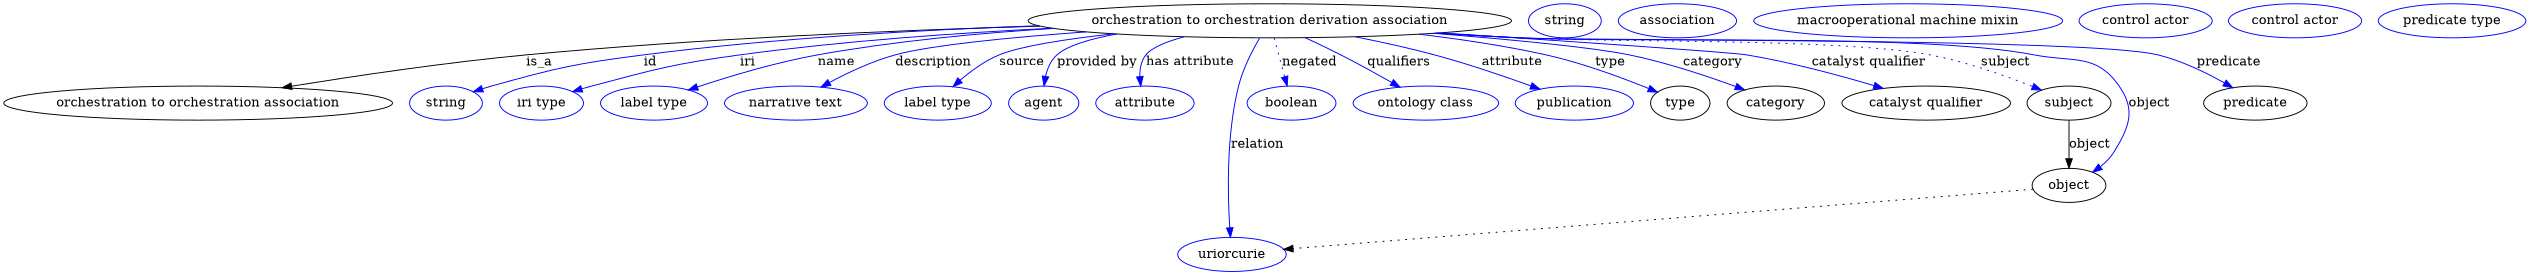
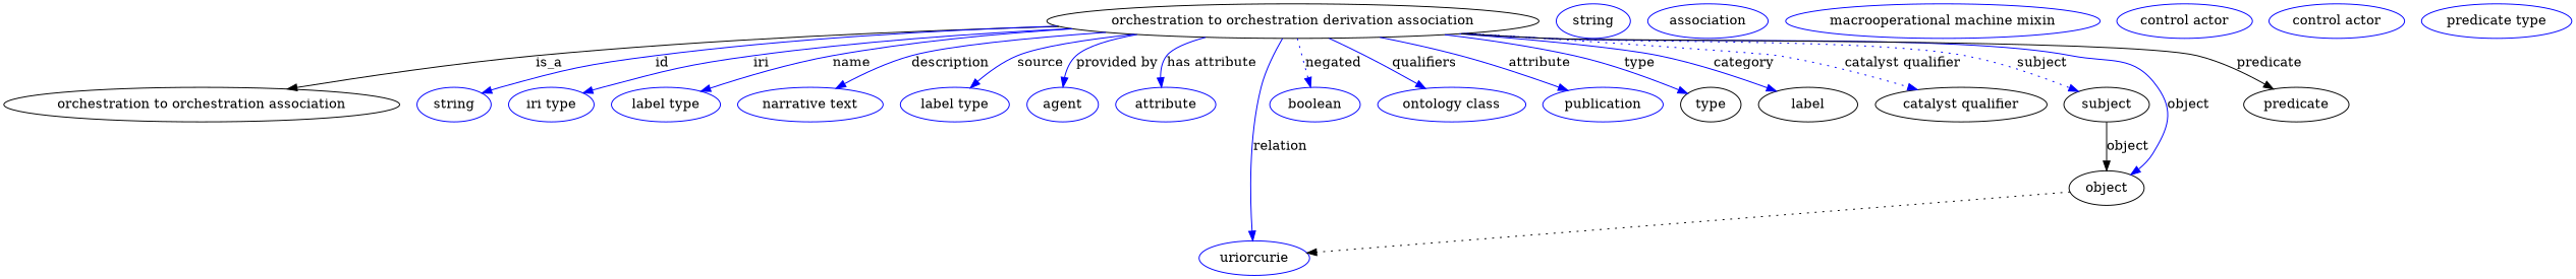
  digraph {
    node [color=blue]
    edge [color=blue style=solid]
    n1 [height=0.5 label="orchestration to orchestration derivation association" width=7.0952 color=""]
    "orchestration to orchestration association" [height=0.5 width=5.705 color=""]
    n3 [height=0.5 label=string width=1.0652]
    n4 [height=0.5 label="iri type" width=1.2277]
    n5 [height=0.5 label="label type" width=1.5707]
    n6 [height=0.5 label="narrative text" width=2.0943]
    n7 [height=0.5 label="label type" width=1.5707]
    n8 [height=0.5 label=agent width=1.0291]
    n9 [height=0.5 label=attribute width=1.4443]
    n10 [height=0.5 label=uriorcurie width=1.5887]
    n11 [height=0.5 label=boolean width=1.2999]
    n12 [height=0.5 label="ontology class" width=2.1304]
    n13 [height=0.5 label=publication width=1.7332]
    type [height=0.5 width=0.86659 color=""]
-   category [height=0.5 width=1.4263 color=""]
+   category [height=0.5 width=1.4263 label=label color=""]
    "catalyst qualifier" [height=0.5 width=2.4734 color=""]
    subject [height=0.5 width=1.2277 color=""]
    object [height=0.5 width=1.0832 color=""]
    predicate [height=0.5 width=1.5165 color=""]
    n20 [height=0.5 label=string width=1.0652]
    n21 [height=0.5 label=association width=1.7332]
    n22 [height=0.5 label="macrooperational machine mixin" width=4.5315]
    n23 [height=0.5 label="control actor" width=1.9498]
    n24 [height=0.5 label="control actor" width=1.9498]
    n25 [height=0.5 label="predicate type" width=2.1665]
    n1 -> "orchestration to orchestration association" [label=is_a color="" style=""]
    n1 -> n3 [label=id]
    n1 -> n4 [label=iri]
    n1 -> n5 [label=name]
    n1 -> n6 [label=description]
    n1 -> n7 [label=source]
    n1 -> n8 [label="provided by"]
    n1 -> n9 [label="has attribute"]
    n1 -> n10 [label=relation]
    n1 -> n11 [label=negated style=dotted]
    n1 -> n12 [label=qualifiers]
    n1 -> n13 [label=attribute]
    n1 -> type [label=type]
    n1 -> category [label=category]
-   n1 -> "catalyst qualifier" [label="catalyst qualifier"]
+   n1 -> "catalyst qualifier" [label="catalyst qualifier" style=dotted]
    n1 -> subject [label=subject style=dotted]
    n1 -> object [label=object]
-   n1 -> predicate [label=predicate]
+   n1 -> predicate [color=black label=predicate]
    subject -> object [label=object color="" style=""]
    object -> n10 [style=dotted color=""]
  }
